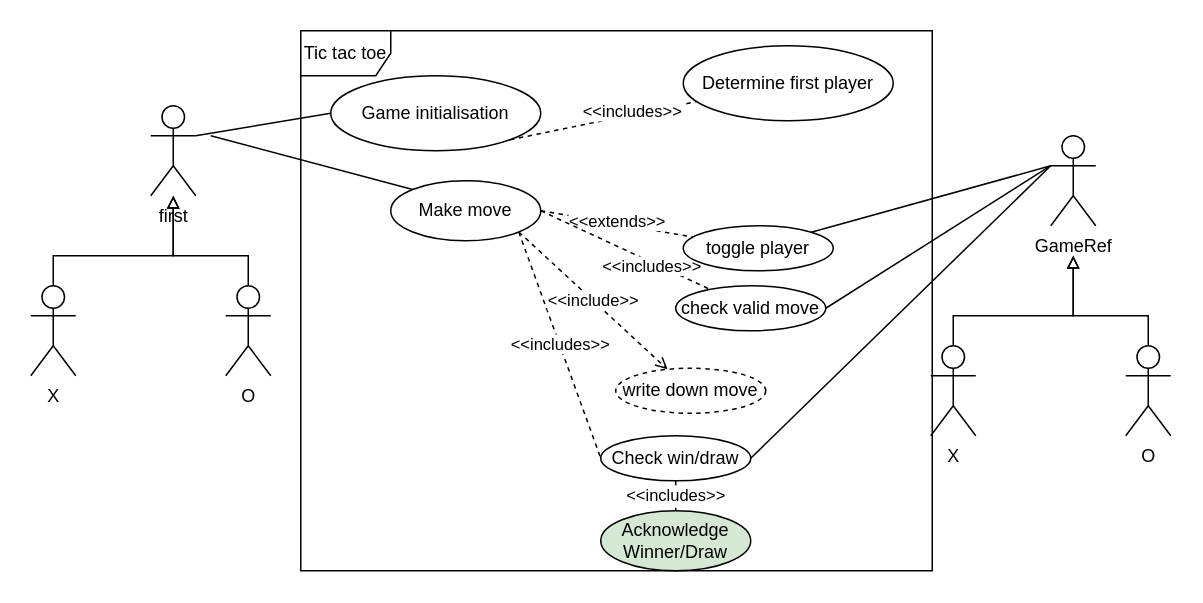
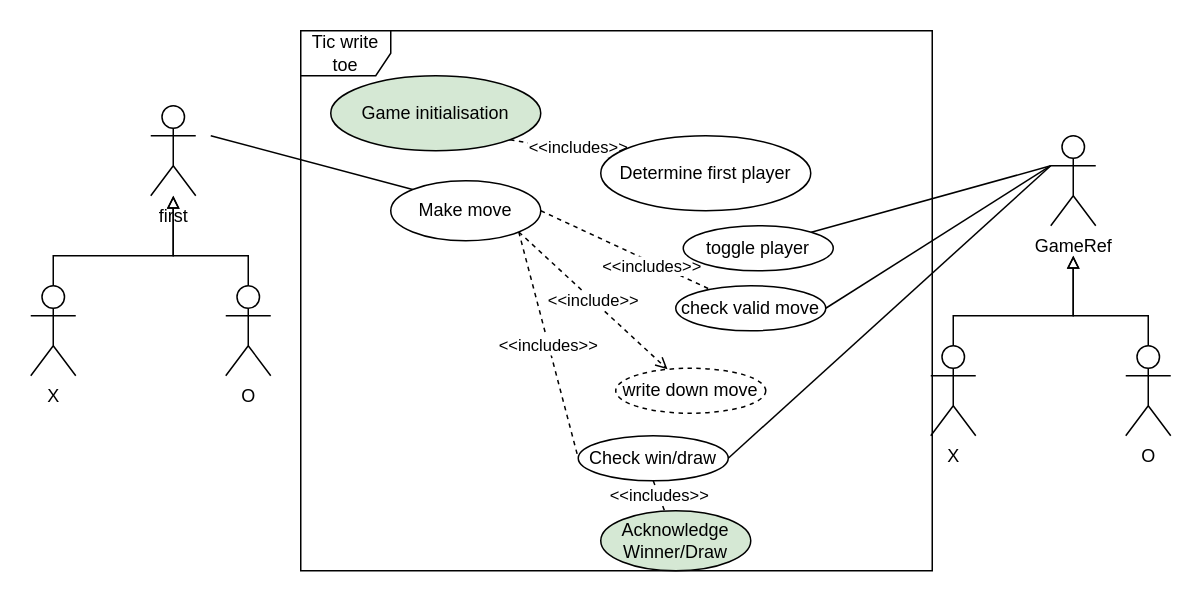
  <mxCell id="0" />
  <mxCell id="1" parent="0" />
- <mxCell id="2" value="Tic tac toe" style="shape=umlFrame;whiteSpace=wrap;html=1;" vertex="1" parent="1"><mxGeometry x="200" y="20" width="421" height="360" as="geometry" /></mxCell>
- <mxCell id="3" style="rounded=0;orthogonalLoop=1;jettySize=auto;html=1;exitX=1;exitY=0.333;exitDx=0;exitDy=0;exitPerimeter=0;entryX=0;entryY=0.5;entryDx=0;entryDy=0;endArrow=none;endFill=0;" edge="1" parent="1" source="4" target="17"><mxGeometry relative="1" as="geometry" /></mxCell>
+ <mxCell id="2" value="Tic write toe" style="shape=umlFrame;whiteSpace=wrap;html=1;" vertex="1" parent="1"><mxGeometry x="200" y="20" width="421" height="360" as="geometry" /></mxCell>
  <mxCell id="4" value="first" style="shape=umlActor;verticalLabelPosition=bottom;labelBackgroundColor=#ffffff;verticalAlign=top;html=1;" vertex="1" parent="1"><mxGeometry x="100" y="70" width="30" height="60" as="geometry" /></mxCell>
  <mxCell id="5" style="edgeStyle=orthogonalEdgeStyle;rounded=0;orthogonalLoop=1;jettySize=auto;html=1;endArrow=block;endFill=0;" edge="1" parent="1" source="6" target="4"><mxGeometry relative="1" as="geometry"><Array as="points"><mxPoint x="35" y="170" /><mxPoint x="115" y="170" /></Array></mxGeometry></mxCell>
  <mxCell id="6" value="X" style="shape=umlActor;verticalLabelPosition=bottom;labelBackgroundColor=#ffffff;verticalAlign=top;html=1;" vertex="1" parent="1"><mxGeometry x="20" y="190" width="30" height="60" as="geometry" /></mxCell>
  <mxCell id="7" style="edgeStyle=orthogonalEdgeStyle;rounded=0;orthogonalLoop=1;jettySize=auto;html=1;endArrow=block;endFill=0;" edge="1" parent="1" source="8" target="4"><mxGeometry relative="1" as="geometry"><Array as="points"><mxPoint x="165" y="170" /><mxPoint x="115" y="170" /></Array></mxGeometry></mxCell>
  <mxCell id="8" value="O" style="shape=umlActor;verticalLabelPosition=bottom;labelBackgroundColor=#ffffff;verticalAlign=top;html=1;" vertex="1" parent="1"><mxGeometry x="150" y="190" width="30" height="60" as="geometry" /></mxCell>
  <mxCell id="9" style="edgeStyle=none;rounded=0;orthogonalLoop=1;jettySize=auto;html=1;entryX=1;entryY=0;entryDx=0;entryDy=0;endArrow=none;endFill=0;" edge="1" parent="1" target="27"><mxGeometry relative="1" as="geometry"><mxPoint x="700" y="110" as="sourcePoint" /></mxGeometry></mxCell>
  <mxCell id="10" value="GameRef" style="shape=umlActor;verticalLabelPosition=bottom;labelBackgroundColor=#ffffff;verticalAlign=top;html=1;" vertex="1" parent="1"><mxGeometry x="700" y="90" width="30" height="60" as="geometry" /></mxCell>
  <mxCell id="11" style="edgeStyle=orthogonalEdgeStyle;rounded=0;orthogonalLoop=1;jettySize=auto;html=1;endArrow=block;endFill=0;" edge="1" source="12" parent="1"><mxGeometry relative="1" as="geometry"><mxPoint x="715" y="170" as="targetPoint" /><Array as="points"><mxPoint x="635" y="210" /><mxPoint x="715" y="210" /></Array></mxGeometry></mxCell>
  <mxCell id="12" value="X" style="shape=umlActor;verticalLabelPosition=bottom;labelBackgroundColor=#ffffff;verticalAlign=top;html=1;" vertex="1" parent="1"><mxGeometry x="620" y="230" width="30" height="60" as="geometry" /></mxCell>
  <mxCell id="13" style="edgeStyle=orthogonalEdgeStyle;rounded=0;orthogonalLoop=1;jettySize=auto;html=1;endArrow=block;endFill=0;" edge="1" source="14" parent="1"><mxGeometry relative="1" as="geometry"><mxPoint x="715" y="170" as="targetPoint" /><Array as="points"><mxPoint x="765" y="210" /><mxPoint x="715" y="210" /></Array></mxGeometry></mxCell>
  <mxCell id="14" value="O" style="shape=umlActor;verticalLabelPosition=bottom;labelBackgroundColor=#ffffff;verticalAlign=top;html=1;" vertex="1" parent="1"><mxGeometry x="750" y="230" width="30" height="60" as="geometry" /></mxCell>
  <mxCell id="15" style="edgeStyle=none;rounded=0;orthogonalLoop=1;jettySize=auto;html=1;exitX=1;exitY=1;exitDx=0;exitDy=0;dashed=1;endArrow=none;endFill=0;" edge="1" parent="1" source="17" target="18"><mxGeometry relative="1" as="geometry" /></mxCell>
  <mxCell id="16" value="&amp;lt;&amp;lt;includes&amp;gt;&amp;gt;" style="edgeLabel;html=1;align=center;verticalAlign=middle;resizable=0;points=[];" vertex="1" connectable="0" parent="15"><mxGeometry x="0.307" y="3" relative="1" as="geometry"><mxPoint as="offset" /></mxGeometry></mxCell>
- <mxCell id="17" value="Game initialisation" style="ellipse;whiteSpace=wrap;html=1;" vertex="1" parent="1"><mxGeometry x="220" y="50" width="140" height="50" as="geometry" /></mxCell>
- <mxCell id="18" value="Determine first player" style="ellipse;whiteSpace=wrap;html=1;" vertex="1" parent="1"><mxGeometry x="455" y="30" width="140" height="50" as="geometry" /></mxCell>
+ <mxCell id="17" value="Game initialisation" style="ellipse;whiteSpace=wrap;html=1;fillColor=#d5e8d4;" vertex="1" parent="1"><mxGeometry x="220" y="50" width="140" height="50" as="geometry" /></mxCell>
+ <mxCell id="18" value="Determine first player" style="ellipse;whiteSpace=wrap;html=1;" vertex="1" parent="1"><mxGeometry x="400" y="90" width="140" height="50" as="geometry" /></mxCell>
  <mxCell id="19" style="edgeStyle=none;rounded=0;orthogonalLoop=1;jettySize=auto;html=1;exitX=0;exitY=0;exitDx=0;exitDy=0;endArrow=none;endFill=0;" edge="1" parent="1" source="26"><mxGeometry relative="1" as="geometry"><mxPoint x="140" y="90" as="targetPoint" /></mxGeometry></mxCell>
- <mxCell id="20" style="edgeStyle=none;rounded=0;orthogonalLoop=1;jettySize=auto;html=1;exitX=1;exitY=0.5;exitDx=0;exitDy=0;dashed=1;endArrow=none;endFill=0;" edge="1" parent="1" source="26" target="27"><mxGeometry relative="1" as="geometry" /></mxCell>
- <mxCell id="21" value="&amp;lt;&amp;lt;extends&amp;gt;&amp;gt;" style="edgeLabel;html=1;align=center;verticalAlign=middle;resizable=0;points=[];" vertex="1" connectable="0" parent="20"><mxGeometry x="-0.3" y="1" relative="1" as="geometry"><mxPoint x="15" y="1" as="offset" /></mxGeometry></mxCell>
  <mxCell id="22" value="&amp;lt;&amp;lt;includes&amp;gt;&amp;gt;" style="edgeStyle=none;rounded=0;orthogonalLoop=1;jettySize=auto;html=1;exitX=1;exitY=1;exitDx=0;exitDy=0;entryX=0;entryY=0.5;entryDx=0;entryDy=0;dashed=1;endArrow=none;endFill=0;" edge="1" parent="1" source="26" target="30"><mxGeometry relative="1" as="geometry" /></mxCell>
  <mxCell id="23" style="edgeStyle=none;rounded=0;orthogonalLoop=1;jettySize=auto;html=1;exitX=1;exitY=0.5;exitDx=0;exitDy=0;dashed=1;endArrow=none;endFill=0;" edge="1" parent="1" source="26" target="33"><mxGeometry relative="1" as="geometry" /></mxCell>
  <mxCell id="24" value="&amp;lt;&amp;lt;includes&amp;gt;&amp;gt;" style="edgeLabel;html=1;align=center;verticalAlign=middle;resizable=0;points=[];" vertex="1" connectable="0" parent="23"><mxGeometry x="0.319" y="-2" relative="1" as="geometry"><mxPoint as="offset" /></mxGeometry></mxCell>
  <mxCell id="25" value="&amp;lt;&amp;lt;include&amp;gt;&amp;gt;" style="edgeStyle=none;rounded=0;orthogonalLoop=1;jettySize=auto;html=1;exitX=1;exitY=1;exitDx=0;exitDy=0;endArrow=open;endFill=0;dashed=1;" edge="1" parent="1" source="26" target="34"><mxGeometry relative="1" as="geometry" /></mxCell>
  <mxCell id="26" value="Make move" style="ellipse;whiteSpace=wrap;html=1;" vertex="1" parent="1"><mxGeometry x="260" y="120" width="100" height="40" as="geometry" /></mxCell>
  <mxCell id="27" value="toggle player" style="ellipse;whiteSpace=wrap;html=1;" vertex="1" parent="1"><mxGeometry x="455" y="150" width="100" height="30" as="geometry" /></mxCell>
  <mxCell id="28" style="edgeStyle=none;rounded=0;orthogonalLoop=1;jettySize=auto;html=1;exitX=1;exitY=0.5;exitDx=0;exitDy=0;endArrow=none;endFill=0;" edge="1" parent="1" source="30"><mxGeometry relative="1" as="geometry"><mxPoint x="700" y="110" as="targetPoint" /></mxGeometry></mxCell>
  <mxCell id="29" value="&amp;lt;&amp;lt;includes&amp;gt;&amp;gt;" style="edgeStyle=none;rounded=0;orthogonalLoop=1;jettySize=auto;html=1;exitX=0.5;exitY=1;exitDx=0;exitDy=0;endArrow=none;endFill=0;dashed=1;" edge="1" parent="1" source="30" target="31"><mxGeometry relative="1" as="geometry" /></mxCell>
- <mxCell id="30" value="Check win/draw" style="ellipse;whiteSpace=wrap;html=1;" vertex="1" parent="1"><mxGeometry x="400" y="290" width="100" height="30" as="geometry" /></mxCell>
+ <mxCell id="30" value="Check win/draw" style="ellipse;whiteSpace=wrap;html=1;" vertex="1" parent="1"><mxGeometry x="385" y="290" width="100" height="30" as="geometry" /></mxCell>
  <mxCell id="31" value="Acknowledge Winner/Draw" style="ellipse;whiteSpace=wrap;html=1;fillColor=#d5e8d4;" vertex="1" parent="1"><mxGeometry x="400" y="340" width="100" height="40" as="geometry" /></mxCell>
  <mxCell id="32" style="edgeStyle=none;rounded=0;orthogonalLoop=1;jettySize=auto;html=1;exitX=1;exitY=0.5;exitDx=0;exitDy=0;entryX=0;entryY=0.333;entryDx=0;entryDy=0;entryPerimeter=0;endArrow=none;endFill=0;" edge="1" parent="1" source="33" target="10"><mxGeometry relative="1" as="geometry" /></mxCell>
  <mxCell id="33" value="check valid move" style="ellipse;whiteSpace=wrap;html=1;" vertex="1" parent="1"><mxGeometry x="450" y="190" width="100" height="30" as="geometry" /></mxCell>
  <mxCell id="34" value="write down move" style="ellipse;whiteSpace=wrap;html=1;dashed=1;" vertex="1" parent="1"><mxGeometry x="410" y="245" width="100" height="30" as="geometry" /></mxCell>
